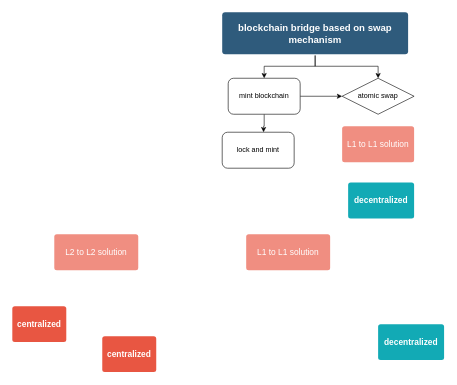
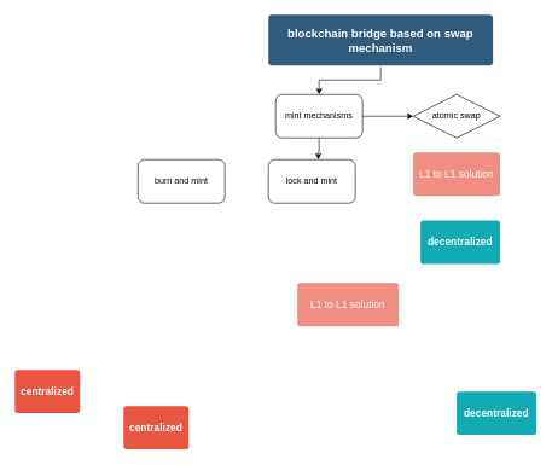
  <mxCell id="0" />
  <mxCell id="1" parent="0" />
  <mxCell id="2" style="edgeStyle=orthogonalEdgeStyle;rounded=0;orthogonalLoop=1;jettySize=auto;html=1;entryX=0.5;entryY=0;entryDx=0;entryDy=0;" edge="1" parent="1" source="4" target="10"><mxGeometry relative="1" as="geometry" /></mxCell>
- <mxCell id="3" style="edgeStyle=orthogonalEdgeStyle;rounded=0;orthogonalLoop=1;jettySize=auto;html=1;" edge="1" parent="1" source="4" target="11"><mxGeometry relative="1" as="geometry" /></mxCell>
  <mxCell id="4" value="blockchain bridge based on swap mechanism" style="rounded=1;whiteSpace=wrap;html=1;shadow=0;labelBackgroundColor=none;strokeColor=none;strokeWidth=3;fillColor=#2F5B7C;fontFamily=Helvetica;fontSize=16;fontColor=#FFFFFF;align=center;fontStyle=1;spacing=5;arcSize=7;perimeterSpacing=2;" parent="1" vertex="1"><mxGeometry x="370" y="20" width="310" height="70" as="geometry" /></mxCell>
  <mxCell id="5" value="centralized" style="rounded=1;whiteSpace=wrap;html=1;shadow=0;labelBackgroundColor=none;strokeColor=none;strokeWidth=3;fillColor=#e85642;fontFamily=Helvetica;fontSize=14;fontColor=#FFFFFF;align=center;spacing=5;fontStyle=1;arcSize=7;perimeterSpacing=2;" parent="1" vertex="1"><mxGeometry x="20" y="510" width="90" height="60" as="geometry" /></mxCell>
  <mxCell id="6" value="L1 to L1 solution" style="rounded=1;whiteSpace=wrap;html=1;shadow=0;labelBackgroundColor=none;strokeColor=none;strokeWidth=3;fillColor=#f08e81;fontFamily=Helvetica;fontSize=14;fontColor=#FFFFFF;align=center;spacing=5;fontStyle=0;arcSize=7;perimeterSpacing=2;" parent="1" vertex="1"><mxGeometry x="570" y="210" width="120" height="60" as="geometry" /></mxCell>
  <mxCell id="7" value="decentralized" style="rounded=1;whiteSpace=wrap;html=1;shadow=0;labelBackgroundColor=none;strokeColor=none;strokeWidth=3;fillColor=#12aab5;fontFamily=Helvetica;fontSize=14;fontColor=#FFFFFF;align=center;spacing=5;fontStyle=1;arcSize=7;perimeterSpacing=2;" parent="1" vertex="1"><mxGeometry x="580" y="304" width="110" height="60" as="geometry" /></mxCell>
  <mxCell id="8" style="edgeStyle=orthogonalEdgeStyle;rounded=0;orthogonalLoop=1;jettySize=auto;html=1;entryX=0.575;entryY=0;entryDx=0;entryDy=0;entryPerimeter=0;" edge="1" parent="1" source="10" target="14"><mxGeometry relative="1" as="geometry" /></mxCell>
  <mxCell id="9" style="edgeStyle=orthogonalEdgeStyle;rounded=0;orthogonalLoop=1;jettySize=auto;html=1;" edge="1" parent="1" source="10" target="11"><mxGeometry relative="1" as="geometry" /></mxCell>
- <mxCell id="10" value="mint blockchain&lt;br&gt;" style="rounded=1;whiteSpace=wrap;html=1;" parent="1" vertex="1"><mxGeometry x="380" y="130" width="120" height="60" as="geometry" /></mxCell>
+ <mxCell id="10" value="mint mechanisms&lt;br&gt;" style="rounded=1;whiteSpace=wrap;html=1;" parent="1" vertex="1"><mxGeometry x="380" y="130" width="120" height="60" as="geometry" /></mxCell>
  <mxCell id="11" value="atomic swap" style="rhombus;whiteSpace=wrap;html=1;" parent="1" vertex="1"><mxGeometry x="570" y="130" width="120" height="60" as="geometry" /></mxCell>
- <mxCell id="12" value="L2 to L2 solution" style="rounded=1;whiteSpace=wrap;html=1;shadow=0;labelBackgroundColor=none;strokeColor=none;strokeWidth=3;fillColor=#f08e81;fontFamily=Helvetica;fontSize=14;fontColor=#FFFFFF;align=center;spacing=5;fontStyle=0;arcSize=7;perimeterSpacing=2;" vertex="1" parent="1"><mxGeometry x="90" y="390" width="140" height="60" as="geometry" /></mxCell>
+ <mxCell id="13" value="burn and mint" style="rounded=1;whiteSpace=wrap;html=1;" vertex="1" parent="1"><mxGeometry x="190" y="220" width="120" height="60" as="geometry" /></mxCell>
  <mxCell id="14" value="lock and mint" style="rounded=1;whiteSpace=wrap;html=1;" vertex="1" parent="1"><mxGeometry x="370" y="220" width="120" height="60" as="geometry" /></mxCell>
  <mxCell id="15" value="L1 to L1 solution" style="rounded=1;whiteSpace=wrap;html=1;shadow=0;labelBackgroundColor=none;strokeColor=none;strokeWidth=3;fillColor=#f08e81;fontFamily=Helvetica;fontSize=14;fontColor=#FFFFFF;align=center;spacing=5;fontStyle=0;arcSize=7;perimeterSpacing=2;" vertex="1" parent="1"><mxGeometry x="410" y="390" width="140" height="60" as="geometry" /></mxCell>
  <mxCell id="16" value="decentralized" style="rounded=1;whiteSpace=wrap;html=1;shadow=0;labelBackgroundColor=none;strokeColor=none;strokeWidth=3;fillColor=#12aab5;fontFamily=Helvetica;fontSize=14;fontColor=#FFFFFF;align=center;spacing=5;fontStyle=1;arcSize=7;perimeterSpacing=2;" vertex="1" parent="1"><mxGeometry x="630" y="540" width="110" height="60" as="geometry" /></mxCell>
  <mxCell id="17" value="centralized" style="rounded=1;whiteSpace=wrap;html=1;shadow=0;labelBackgroundColor=none;strokeColor=none;strokeWidth=3;fillColor=#e85642;fontFamily=Helvetica;fontSize=14;fontColor=#FFFFFF;align=center;spacing=5;fontStyle=1;arcSize=7;perimeterSpacing=2;" vertex="1" parent="1"><mxGeometry x="170" y="560" width="90" height="60" as="geometry" /></mxCell>
